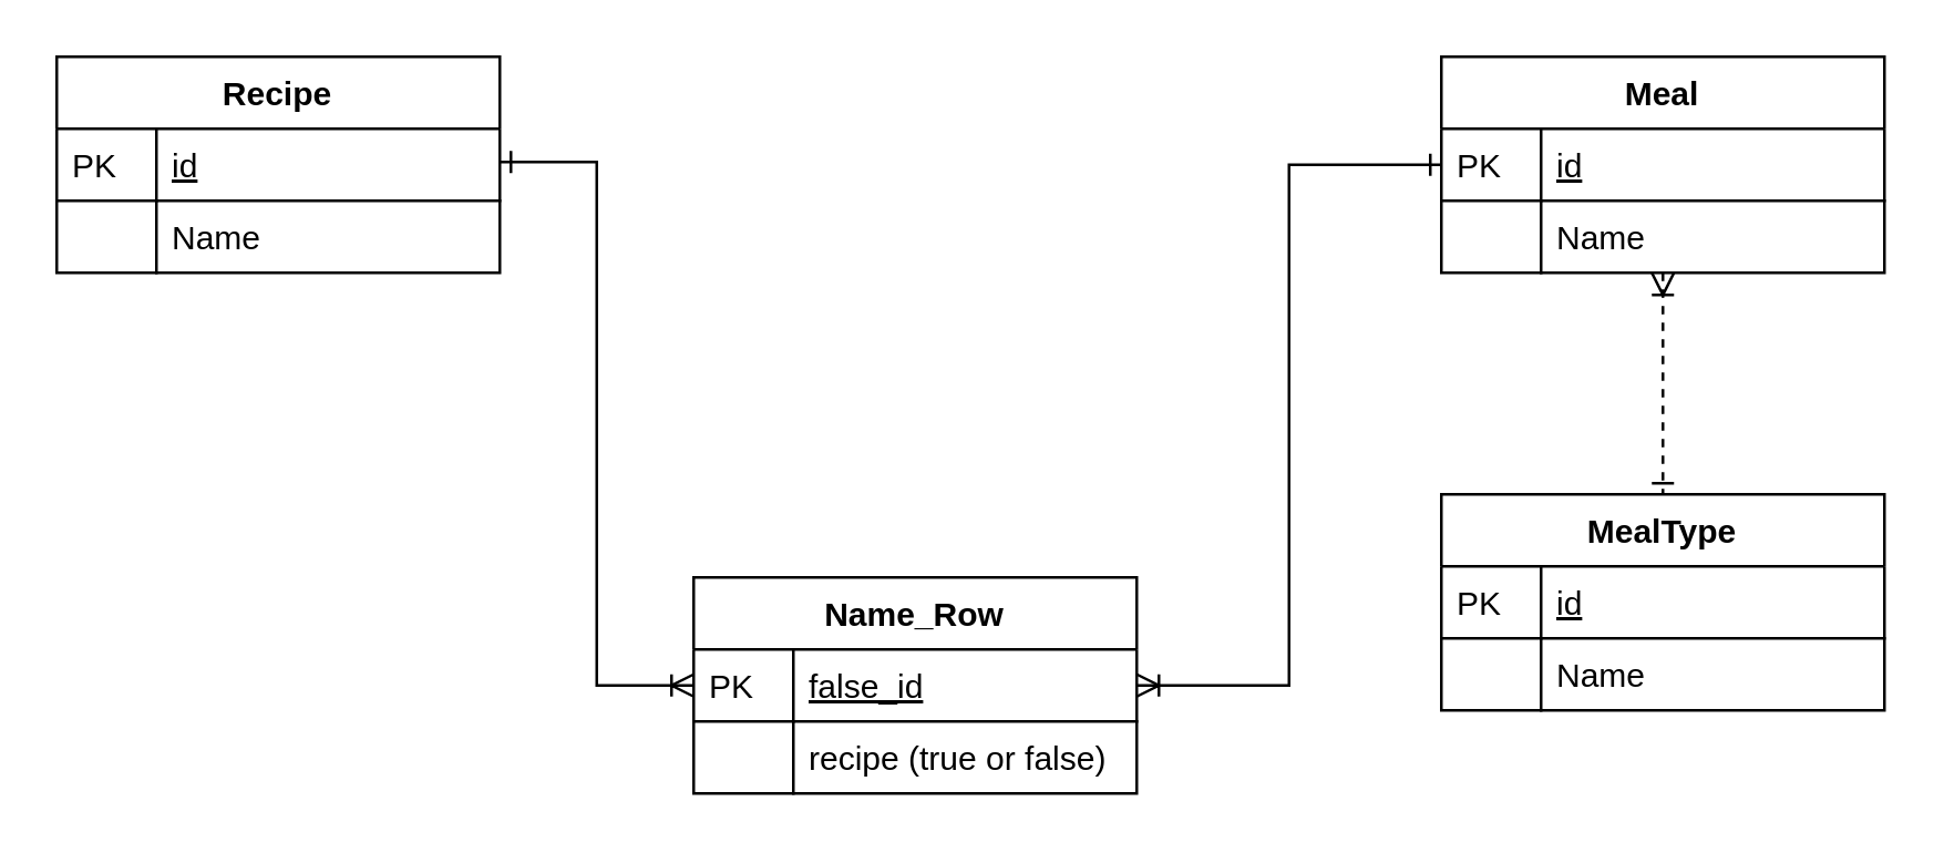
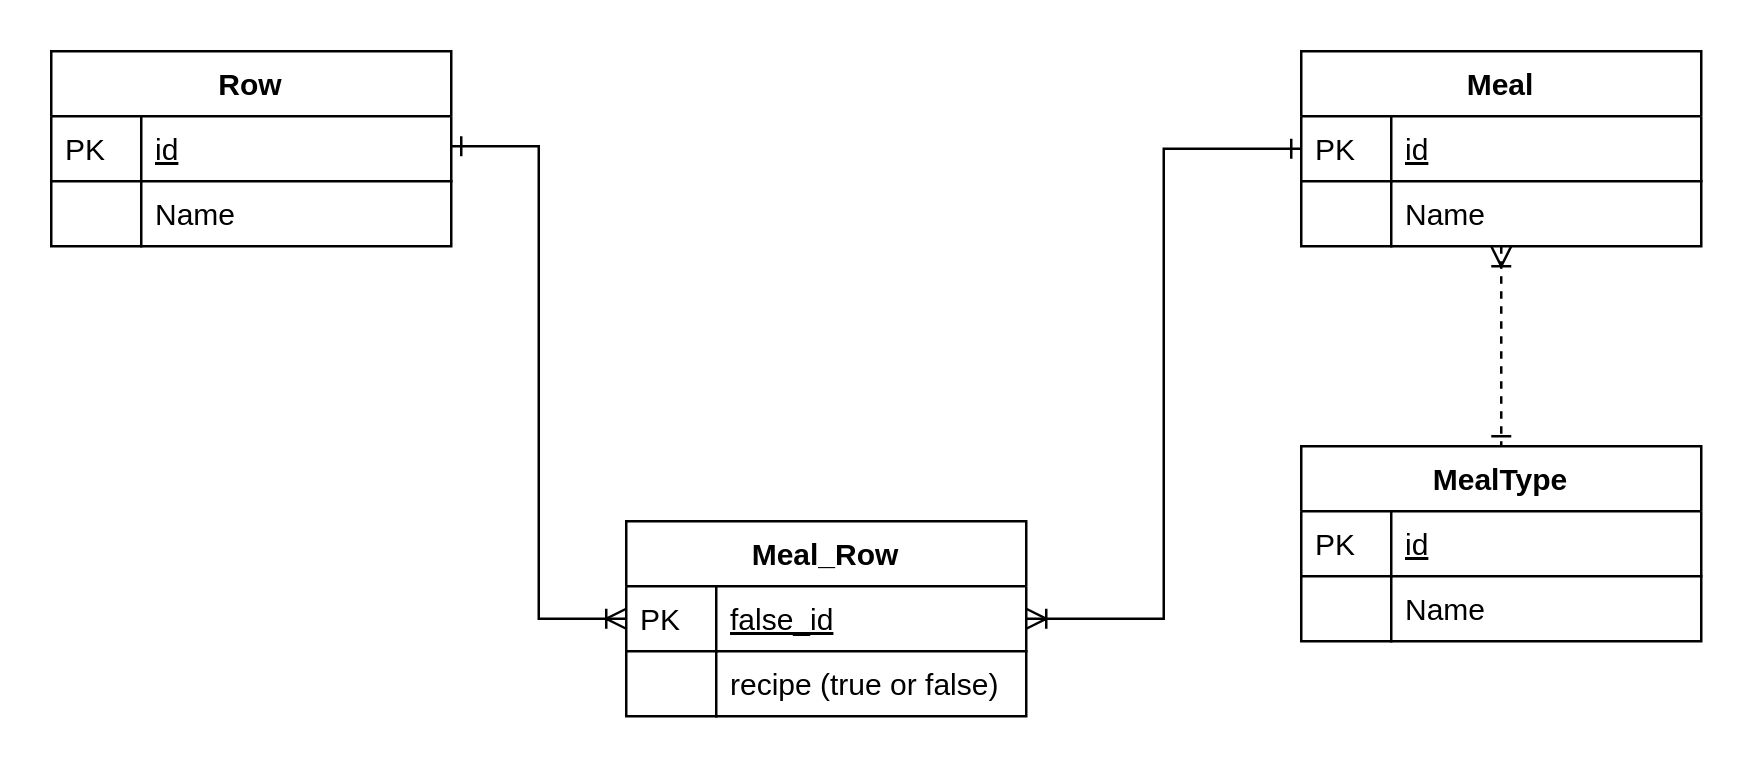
  <mxCell id="0" />
  <mxCell id="1" parent="0" />
- <mxCell id="2" value="Recipe" style="swimlane;fontStyle=1;childLayout=stackLayout;horizontal=1;startSize=26;horizontalStack=0;resizeParent=1;resizeLast=0;collapsible=1;marginBottom=0;rounded=0;shadow=0;strokeWidth=1;" parent="1" vertex="1"><mxGeometry x="20" y="20" width="160" height="78" as="geometry"><mxRectangle x="20" y="80" width="160" height="26" as="alternateBounds" /></mxGeometry></mxCell>
+ <mxCell id="2" value="Row" style="swimlane;fontStyle=1;childLayout=stackLayout;horizontal=1;startSize=26;horizontalStack=0;resizeParent=1;resizeLast=0;collapsible=1;marginBottom=0;rounded=0;shadow=0;strokeWidth=1;" parent="1" vertex="1"><mxGeometry x="20" y="20" width="160" height="78" as="geometry"><mxRectangle x="20" y="80" width="160" height="26" as="alternateBounds" /></mxGeometry></mxCell>
  <mxCell id="3" value="id" style="shape=partialRectangle;top=0;left=0;right=0;bottom=1;align=left;verticalAlign=top;fillColor=none;spacingLeft=40;spacingRight=4;overflow=hidden;rotatable=0;points=[[0,0.5],[1,0.5]];portConstraint=eastwest;dropTarget=0;rounded=0;shadow=0;strokeWidth=1;fontStyle=4" parent="2" vertex="1"><mxGeometry y="26" width="160" height="26" as="geometry" /></mxCell>
  <mxCell id="4" value="PK" style="shape=partialRectangle;top=0;left=0;bottom=0;fillColor=none;align=left;verticalAlign=top;spacingLeft=4;spacingRight=4;overflow=hidden;rotatable=0;points=[];portConstraint=eastwest;part=1;" parent="3" vertex="1" connectable="0"><mxGeometry width="36" height="26" as="geometry" /></mxCell>
  <mxCell id="5" value="Name" style="shape=partialRectangle;top=0;left=0;right=0;bottom=0;align=left;verticalAlign=top;fillColor=none;spacingLeft=40;spacingRight=4;overflow=hidden;rotatable=0;points=[[0,0.5],[1,0.5]];portConstraint=eastwest;dropTarget=0;rounded=0;shadow=0;strokeWidth=1;" parent="2" vertex="1"><mxGeometry y="52" width="160" height="26" as="geometry" /></mxCell>
  <mxCell id="6" value="" style="shape=partialRectangle;top=0;left=0;bottom=0;fillColor=none;align=left;verticalAlign=top;spacingLeft=4;spacingRight=4;overflow=hidden;rotatable=0;points=[];portConstraint=eastwest;part=1;" parent="5" vertex="1" connectable="0"><mxGeometry width="36" height="26" as="geometry" /></mxCell>
  <mxCell id="7" value="" style="edgeStyle=orthogonalEdgeStyle;rounded=0;orthogonalLoop=1;jettySize=auto;html=1;startArrow=ERoneToMany;startFill=0;endArrow=ERone;endFill=0;dashed=1;" parent="1" source="8" target="13" edge="1"><mxGeometry relative="1" as="geometry" /></mxCell>
  <mxCell id="8" value="Meal" style="swimlane;fontStyle=1;childLayout=stackLayout;horizontal=1;startSize=26;horizontalStack=0;resizeParent=1;resizeLast=0;collapsible=1;marginBottom=0;rounded=0;shadow=0;strokeWidth=1;" parent="1" vertex="1"><mxGeometry x="520" y="20" width="160" height="78" as="geometry"><mxRectangle x="20" y="80" width="160" height="26" as="alternateBounds" /></mxGeometry></mxCell>
  <mxCell id="9" value="id" style="shape=partialRectangle;top=0;left=0;right=0;bottom=1;align=left;verticalAlign=top;fillColor=none;spacingLeft=40;spacingRight=4;overflow=hidden;rotatable=0;points=[[0,0.5],[1,0.5]];portConstraint=eastwest;dropTarget=0;rounded=0;shadow=0;strokeWidth=1;fontStyle=4" parent="8" vertex="1"><mxGeometry y="26" width="160" height="26" as="geometry" /></mxCell>
  <mxCell id="10" value="PK" style="shape=partialRectangle;top=0;left=0;bottom=0;fillColor=none;align=left;verticalAlign=top;spacingLeft=4;spacingRight=4;overflow=hidden;rotatable=0;points=[];portConstraint=eastwest;part=1;" parent="9" vertex="1" connectable="0"><mxGeometry width="36" height="26" as="geometry" /></mxCell>
  <mxCell id="11" value="Name" style="shape=partialRectangle;top=0;left=0;right=0;bottom=0;align=left;verticalAlign=top;fillColor=none;spacingLeft=40;spacingRight=4;overflow=hidden;rotatable=0;points=[[0,0.5],[1,0.5]];portConstraint=eastwest;dropTarget=0;rounded=0;shadow=0;strokeWidth=1;" parent="8" vertex="1"><mxGeometry y="52" width="160" height="26" as="geometry" /></mxCell>
  <mxCell id="12" value="" style="shape=partialRectangle;top=0;left=0;bottom=0;fillColor=none;align=left;verticalAlign=top;spacingLeft=4;spacingRight=4;overflow=hidden;rotatable=0;points=[];portConstraint=eastwest;part=1;" parent="11" vertex="1" connectable="0"><mxGeometry width="36" height="26" as="geometry" /></mxCell>
  <mxCell id="13" value="MealType" style="swimlane;fontStyle=1;childLayout=stackLayout;horizontal=1;startSize=26;horizontalStack=0;resizeParent=1;resizeLast=0;collapsible=1;marginBottom=0;rounded=0;shadow=0;strokeWidth=1;" parent="1" vertex="1"><mxGeometry x="520" y="178" width="160" height="78" as="geometry"><mxRectangle x="20" y="80" width="160" height="26" as="alternateBounds" /></mxGeometry></mxCell>
  <mxCell id="14" value="id" style="shape=partialRectangle;top=0;left=0;right=0;bottom=1;align=left;verticalAlign=top;fillColor=none;spacingLeft=40;spacingRight=4;overflow=hidden;rotatable=0;points=[[0,0.5],[1,0.5]];portConstraint=eastwest;dropTarget=0;rounded=0;shadow=0;strokeWidth=1;fontStyle=4" parent="13" vertex="1"><mxGeometry y="26" width="160" height="26" as="geometry" /></mxCell>
  <mxCell id="15" value="PK" style="shape=partialRectangle;top=0;left=0;bottom=0;fillColor=none;align=left;verticalAlign=top;spacingLeft=4;spacingRight=4;overflow=hidden;rotatable=0;points=[];portConstraint=eastwest;part=1;" parent="14" vertex="1" connectable="0"><mxGeometry width="36" height="26" as="geometry" /></mxCell>
  <mxCell id="16" value="Name" style="shape=partialRectangle;top=0;left=0;right=0;bottom=0;align=left;verticalAlign=top;fillColor=none;spacingLeft=40;spacingRight=4;overflow=hidden;rotatable=0;points=[[0,0.5],[1,0.5]];portConstraint=eastwest;dropTarget=0;rounded=0;shadow=0;strokeWidth=1;" parent="13" vertex="1"><mxGeometry y="52" width="160" height="26" as="geometry" /></mxCell>
  <mxCell id="17" value="" style="shape=partialRectangle;top=0;left=0;bottom=0;fillColor=none;align=left;verticalAlign=top;spacingLeft=4;spacingRight=4;overflow=hidden;rotatable=0;points=[];portConstraint=eastwest;part=1;" parent="16" vertex="1" connectable="0"><mxGeometry width="36" height="26" as="geometry" /></mxCell>
  <mxCell id="18" style="edgeStyle=orthogonalEdgeStyle;rounded=0;orthogonalLoop=1;jettySize=auto;html=1;exitX=0;exitY=0.5;exitDx=0;exitDy=0;entryX=1;entryY=0.5;entryDx=0;entryDy=0;startArrow=ERone;startFill=0;endArrow=ERoneToMany;endFill=0;" parent="1" source="9" target="20" edge="1"><mxGeometry relative="1" as="geometry"><mxPoint x="430" y="59" as="targetPoint" /></mxGeometry></mxCell>
- <mxCell id="19" value="Name_Row" style="swimlane;fontStyle=1;childLayout=stackLayout;horizontal=1;startSize=26;horizontalStack=0;resizeParent=1;resizeLast=0;collapsible=1;marginBottom=0;rounded=0;shadow=0;strokeWidth=1;" parent="1" vertex="1"><mxGeometry x="250" y="208" width="160" height="78" as="geometry"><mxRectangle x="20" y="80" width="160" height="26" as="alternateBounds" /></mxGeometry></mxCell>
+ <mxCell id="19" value="Meal_Row" style="swimlane;fontStyle=1;childLayout=stackLayout;horizontal=1;startSize=26;horizontalStack=0;resizeParent=1;resizeLast=0;collapsible=1;marginBottom=0;rounded=0;shadow=0;strokeWidth=1;" parent="1" vertex="1"><mxGeometry x="250" y="208" width="160" height="78" as="geometry"><mxRectangle x="20" y="80" width="160" height="26" as="alternateBounds" /></mxGeometry></mxCell>
  <mxCell id="20" value="false_id" style="shape=partialRectangle;top=0;left=0;right=0;bottom=1;align=left;verticalAlign=top;fillColor=none;spacingLeft=40;spacingRight=4;overflow=hidden;rotatable=0;points=[[0,0.5],[1,0.5]];portConstraint=eastwest;dropTarget=0;rounded=0;shadow=0;strokeWidth=1;fontStyle=4" parent="19" vertex="1"><mxGeometry y="26" width="160" height="26" as="geometry" /></mxCell>
  <mxCell id="21" value="PK" style="shape=partialRectangle;top=0;left=0;bottom=0;fillColor=none;align=left;verticalAlign=top;spacingLeft=4;spacingRight=4;overflow=hidden;rotatable=0;points=[];portConstraint=eastwest;part=1;" parent="20" vertex="1" connectable="0"><mxGeometry width="36" height="26" as="geometry" /></mxCell>
  <mxCell id="22" value="recipe (true or false)" style="shape=partialRectangle;top=0;left=0;right=0;bottom=0;align=left;verticalAlign=top;fillColor=none;spacingLeft=40;spacingRight=4;overflow=hidden;rotatable=0;points=[[0,0.5],[1,0.5]];portConstraint=eastwest;dropTarget=0;rounded=0;shadow=0;strokeWidth=1;" parent="19" vertex="1"><mxGeometry y="52" width="160" height="26" as="geometry" /></mxCell>
  <mxCell id="23" value="" style="shape=partialRectangle;top=0;left=0;bottom=0;fillColor=none;align=left;verticalAlign=top;spacingLeft=4;spacingRight=4;overflow=hidden;rotatable=0;points=[];portConstraint=eastwest;part=1;" parent="22" vertex="1" connectable="0"><mxGeometry width="36" height="26" as="geometry" /></mxCell>
  <mxCell id="24" style="edgeStyle=orthogonalEdgeStyle;rounded=0;orthogonalLoop=1;jettySize=auto;html=1;startArrow=ERone;startFill=0;endArrow=ERoneToMany;endFill=0;" parent="1" target="20" edge="1"><mxGeometry relative="1" as="geometry"><mxPoint x="180" y="58" as="sourcePoint" /><Array as="points"><mxPoint x="180" y="58" /><mxPoint x="215" y="58" /><mxPoint x="215" y="247" /></Array></mxGeometry></mxCell>
